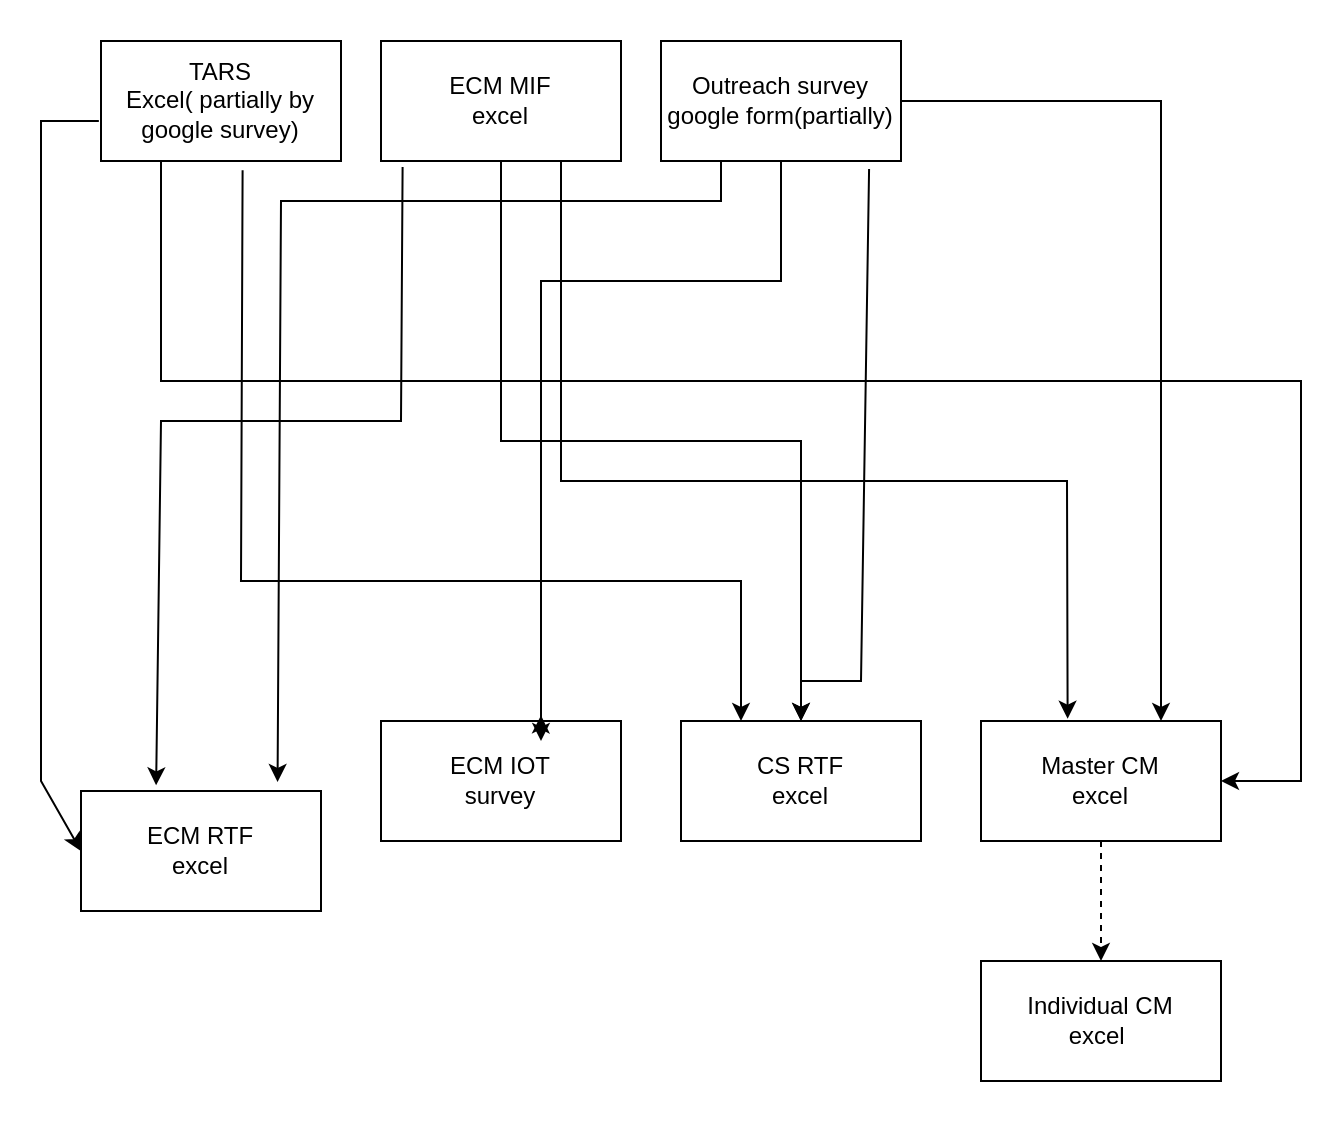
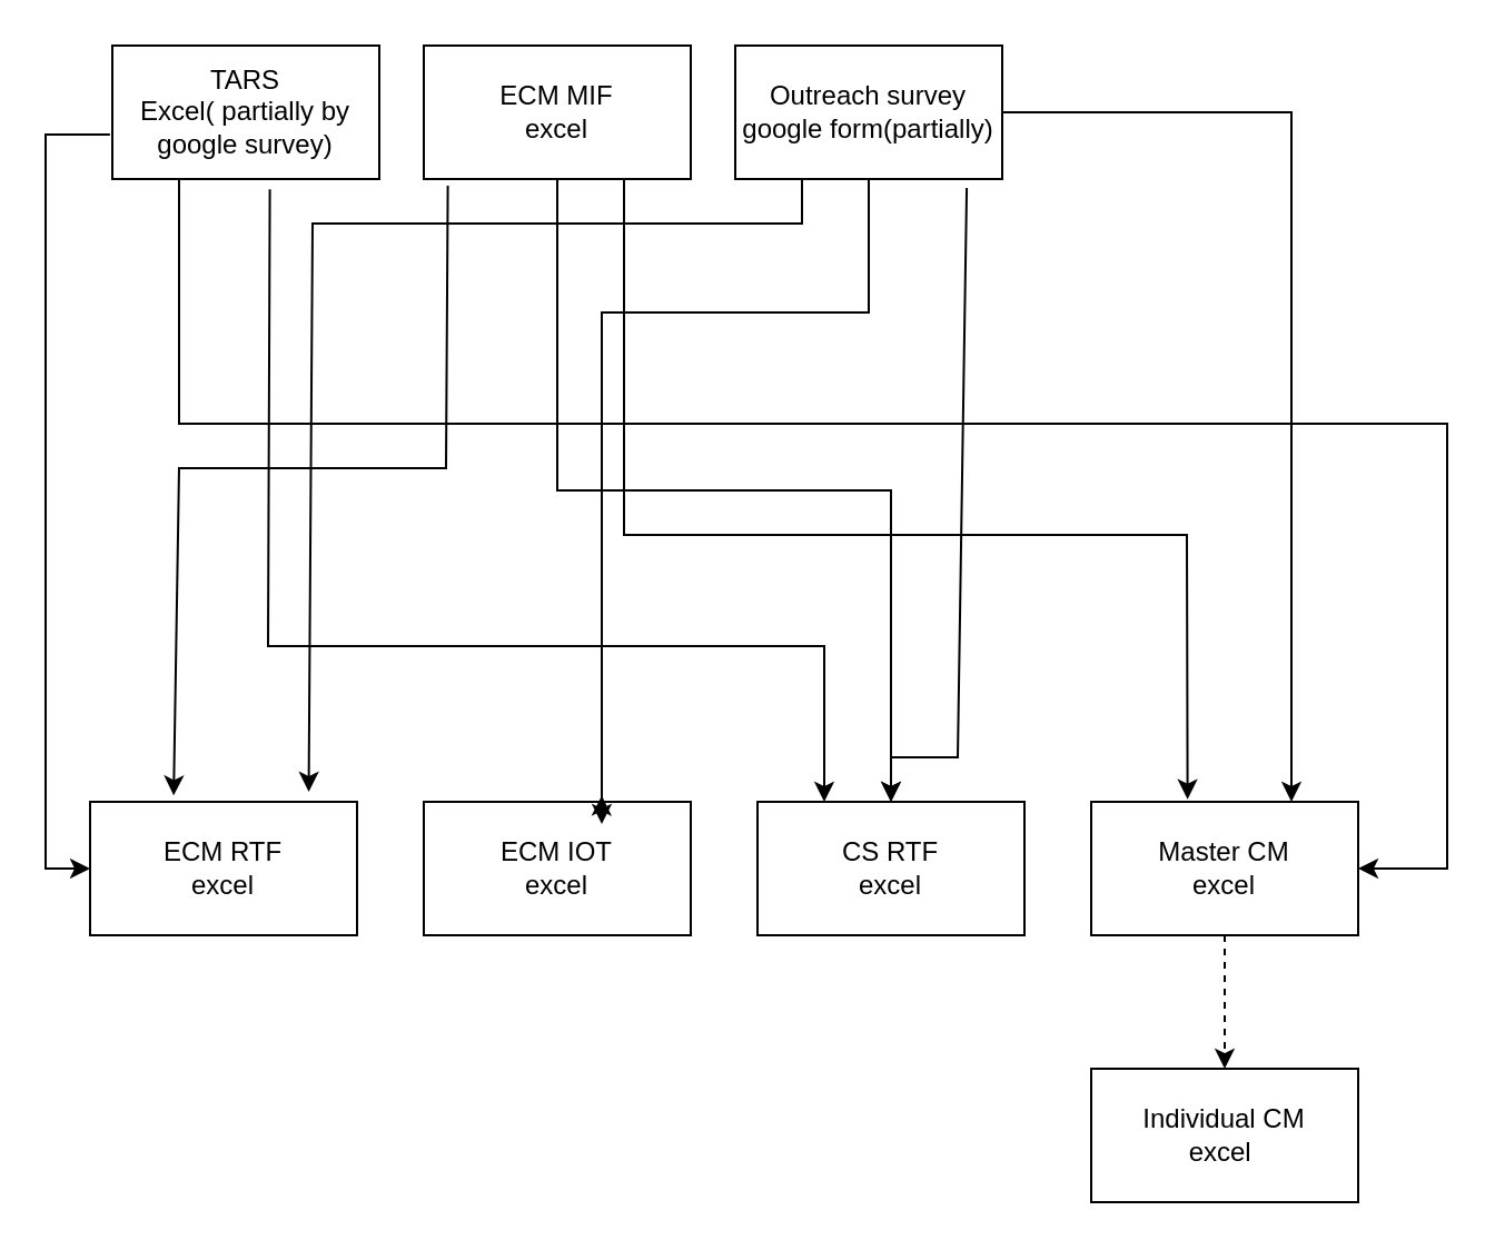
  <mxCell id="0" />
  <mxCell id="1" parent="0" />
- <mxCell id="2" value="ECM RTF&lt;br&gt;excel" style="rounded=0;whiteSpace=wrap;html=1;" parent="1" vertex="1"><mxGeometry x="40" y="395" width="120" height="60" as="geometry" /></mxCell>
+ <mxCell id="2" value="ECM RTF&lt;br&gt;excel" style="rounded=0;whiteSpace=wrap;html=1;" parent="1" vertex="1"><mxGeometry x="40" y="360" width="120" height="60" as="geometry" /></mxCell>
  <mxCell id="3" style="edgeStyle=orthogonalEdgeStyle;rounded=0;orthogonalLoop=1;jettySize=auto;html=1;exitX=0.5;exitY=1;exitDx=0;exitDy=0;" parent="1" source="4" target="9" edge="1"><mxGeometry relative="1" as="geometry" /></mxCell>
  <mxCell id="4" value="ECM MIF&lt;br&gt;excel" style="rounded=0;whiteSpace=wrap;html=1;" parent="1" vertex="1"><mxGeometry x="190" y="20" width="120" height="60" as="geometry" /></mxCell>
  <mxCell id="5" value="Outreach survey&lt;br&gt;google form(partially)" style="rounded=0;whiteSpace=wrap;html=1;" parent="1" vertex="1"><mxGeometry x="330" y="20" width="120" height="60" as="geometry" /></mxCell>
  <mxCell id="6" value="TARS&lt;br&gt;Excel( partially by google survey)" style="rounded=0;whiteSpace=wrap;html=1;" parent="1" vertex="1"><mxGeometry x="50" y="20" width="120" height="60" as="geometry" /></mxCell>
- <mxCell id="7" value="ECM IOT&lt;br&gt;survey" style="rounded=0;whiteSpace=wrap;html=1;" parent="1" vertex="1"><mxGeometry x="190" y="360" width="120" height="60" as="geometry" /></mxCell>
+ <mxCell id="7" value="ECM IOT&lt;br&gt;excel" style="rounded=0;whiteSpace=wrap;html=1;" parent="1" vertex="1"><mxGeometry x="190" y="360" width="120" height="60" as="geometry" /></mxCell>
  <mxCell id="8" value="" style="endArrow=classic;html=1;rounded=0;exitX=0.5;exitY=1;exitDx=0;exitDy=0;" parent="1" source="5" edge="1"><mxGeometry width="50" height="50" relative="1" as="geometry"><mxPoint x="350" y="90" as="sourcePoint" /><mxPoint x="270" y="370" as="targetPoint" /><Array as="points"><mxPoint x="390" y="140" /><mxPoint x="270" y="140" /><mxPoint x="270" y="340" /></Array></mxGeometry></mxCell>
  <mxCell id="9" value="CS RTF&lt;br&gt;excel" style="rounded=0;whiteSpace=wrap;html=1;" parent="1" vertex="1"><mxGeometry x="340" y="360" width="120" height="60" as="geometry" /></mxCell>
  <mxCell id="10" value="Master CM&lt;br&gt;excel" style="rounded=0;whiteSpace=wrap;html=1;" parent="1" vertex="1"><mxGeometry x="490" y="360" width="120" height="60" as="geometry" /></mxCell>
  <mxCell id="11" value="Individual CM&lt;br&gt;excel&amp;nbsp;" style="rounded=0;whiteSpace=wrap;html=1;" parent="1" vertex="1"><mxGeometry x="490" y="480" width="120" height="60" as="geometry" /></mxCell>
  <mxCell id="12" value="" style="endArrow=classic;html=1;rounded=0;exitX=0.5;exitY=1;exitDx=0;exitDy=0;entryX=0.5;entryY=0;entryDx=0;entryDy=0;dashed=1;" parent="1" source="10" target="11" edge="1"><mxGeometry width="50" height="50" relative="1" as="geometry"><mxPoint x="540" y="490" as="sourcePoint" /><mxPoint x="590" y="440" as="targetPoint" /></mxGeometry></mxCell>
  <mxCell id="13" value="" style="endArrow=classic;html=1;rounded=0;exitX=0.867;exitY=1.067;exitDx=0;exitDy=0;exitPerimeter=0;entryX=0.5;entryY=0;entryDx=0;entryDy=0;" parent="1" source="5" target="9" edge="1"><mxGeometry width="50" height="50" relative="1" as="geometry"><mxPoint x="520" y="140" as="sourcePoint" /><mxPoint x="570" y="90" as="targetPoint" /><Array as="points"><mxPoint x="430" y="340" /><mxPoint x="400" y="340" /></Array></mxGeometry></mxCell>
  <mxCell id="14" value="" style="endArrow=classic;html=1;rounded=0;entryX=0.25;entryY=0;entryDx=0;entryDy=0;exitX=0.59;exitY=1.078;exitDx=0;exitDy=0;exitPerimeter=0;" parent="1" source="6" target="9" edge="1"><mxGeometry width="50" height="50" relative="1" as="geometry"><mxPoint x="130" y="90" as="sourcePoint" /><mxPoint x="370" y="240" as="targetPoint" /><Array as="points"><mxPoint x="120" y="290" /><mxPoint x="370" y="290" /></Array></mxGeometry></mxCell>
  <mxCell id="15" value="" style="endArrow=classic;html=1;rounded=0;entryX=1;entryY=0.5;entryDx=0;entryDy=0;exitX=0.25;exitY=1;exitDx=0;exitDy=0;" parent="1" source="6" target="10" edge="1"><mxGeometry width="50" height="50" relative="1" as="geometry"><mxPoint x="70" y="30" as="sourcePoint" /><mxPoint x="720" y="500" as="targetPoint" /><Array as="points"><mxPoint x="80" y="190" /><mxPoint x="650" y="190" /><mxPoint x="650" y="390" /></Array></mxGeometry></mxCell>
  <mxCell id="16" value="" style="endArrow=classic;html=1;rounded=0;exitX=0.75;exitY=1;exitDx=0;exitDy=0;entryX=0.361;entryY=-0.019;entryDx=0;entryDy=0;entryPerimeter=0;" parent="1" source="4" target="10" edge="1"><mxGeometry width="50" height="50" relative="1" as="geometry"><mxPoint x="280" y="110" as="sourcePoint" /><mxPoint x="480" y="390" as="targetPoint" /><Array as="points"><mxPoint x="280" y="240" /><mxPoint x="533" y="240" /></Array></mxGeometry></mxCell>
  <mxCell id="17" value="" style="endArrow=classic;html=1;rounded=0;exitX=1;exitY=0.5;exitDx=0;exitDy=0;entryX=0.75;entryY=0;entryDx=0;entryDy=0;" parent="1" source="5" target="10" edge="1"><mxGeometry width="50" height="50" relative="1" as="geometry"><mxPoint x="490" y="180" as="sourcePoint" /><mxPoint x="540" y="130" as="targetPoint" /><Array as="points"><mxPoint x="580" y="50" /></Array></mxGeometry></mxCell>
  <mxCell id="18" value="" style="endArrow=classic;html=1;rounded=0;entryX=0;entryY=0.5;entryDx=0;entryDy=0;exitX=-0.009;exitY=0.666;exitDx=0;exitDy=0;exitPerimeter=0;" parent="1" source="6" target="2" edge="1"><mxGeometry width="50" height="50" relative="1" as="geometry"><mxPoint x="50" y="130" as="sourcePoint" /><mxPoint x="20" y="400" as="targetPoint" /><Array as="points"><mxPoint x="20" y="60" /><mxPoint x="20" y="390" /></Array></mxGeometry></mxCell>
  <mxCell id="19" value="" style="endArrow=classic;html=1;rounded=0;exitX=0.09;exitY=1.05;exitDx=0;exitDy=0;exitPerimeter=0;entryX=0.313;entryY=-0.047;entryDx=0;entryDy=0;entryPerimeter=0;" parent="1" source="4" target="2" edge="1"><mxGeometry width="50" height="50" relative="1" as="geometry"><mxPoint x="150" y="200" as="sourcePoint" /><mxPoint x="70" y="210" as="targetPoint" /><Array as="points"><mxPoint x="200" y="210" /><mxPoint x="80" y="210" /></Array></mxGeometry></mxCell>
  <mxCell id="20" value="" style="endArrow=classic;html=1;rounded=0;exitX=0.25;exitY=1;exitDx=0;exitDy=0;entryX=0.819;entryY=-0.075;entryDx=0;entryDy=0;entryPerimeter=0;" parent="1" source="5" target="2" edge="1"><mxGeometry width="50" height="50" relative="1" as="geometry"><mxPoint x="280" y="200" as="sourcePoint" /><mxPoint x="120" y="100" as="targetPoint" /><Array as="points"><mxPoint x="360" y="100" /><mxPoint x="140" y="100" /></Array></mxGeometry></mxCell>
  <mxCell id="21" style="edgeStyle=orthogonalEdgeStyle;rounded=0;orthogonalLoop=1;jettySize=auto;html=1;exitX=0.5;exitY=0;exitDx=0;exitDy=0;entryX=0.667;entryY=-0.047;entryDx=0;entryDy=0;entryPerimeter=0;" parent="1" source="7" target="7" edge="1"><mxGeometry relative="1" as="geometry" /></mxCell>
